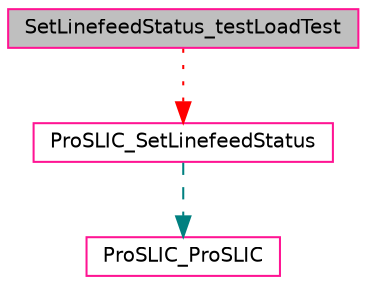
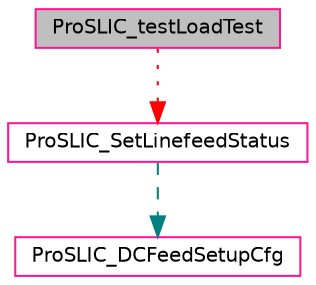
  digraph {
    rankdir=TB
    node [color=deeppink fillcolor=white fontname=Helvetica fontsize=10 shape=record style=filled]
    edge [fontname=Helvetica fontsize=10 labelfontname=Helvetica labelfontsize=10]
-   n1 [fillcolor=grey75 fontcolor=black height=0.2 label=SetLinefeedStatus_testLoadTest width=0.4]
+   n1 [fillcolor=grey75 fontcolor=black height=0.2 label=ProSLIC_testLoadTest width=0.4]
    n2 [height=0.2 label=ProSLIC_SetLinefeedStatus width=0.4]
-   n3 [height=0.2 label=ProSLIC_ProSLIC width=0.4]
+   n3 [height=0.2 label=ProSLIC_DCFeedSetupCfg width=0.4]
    n1 -> n2 [color=red style=dotted]
    n2 -> n3 [color=teal style=dashed]
  }
